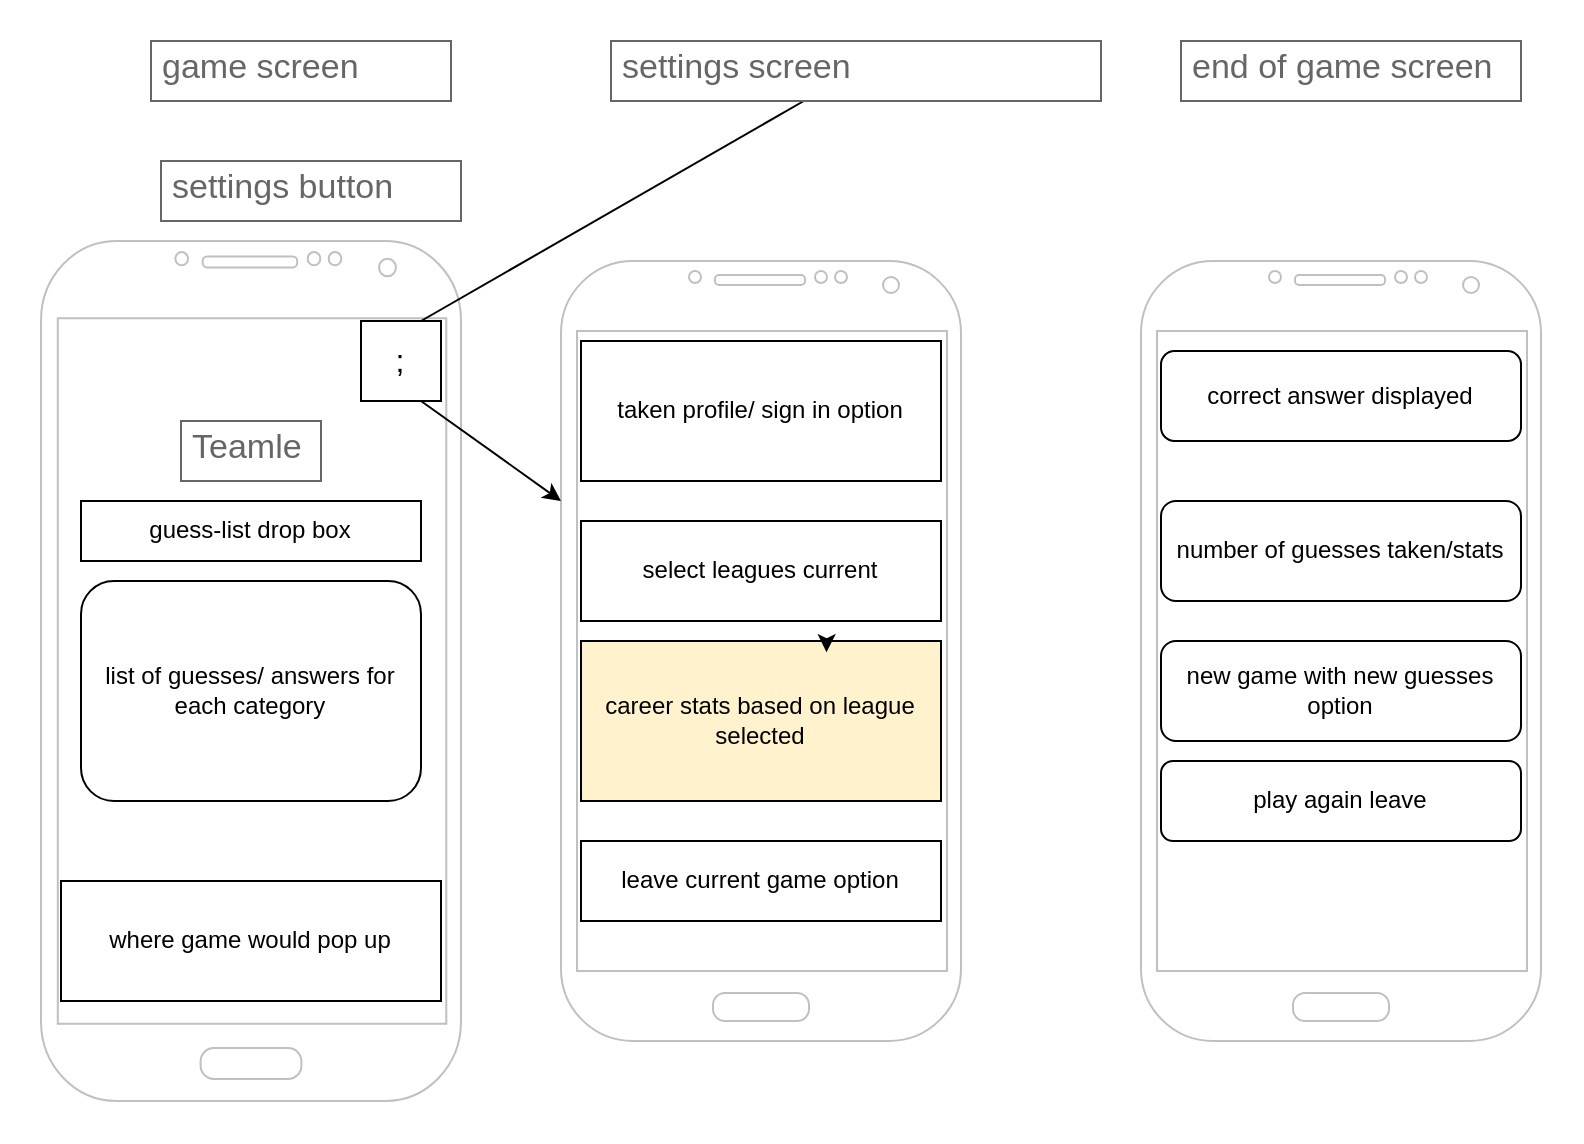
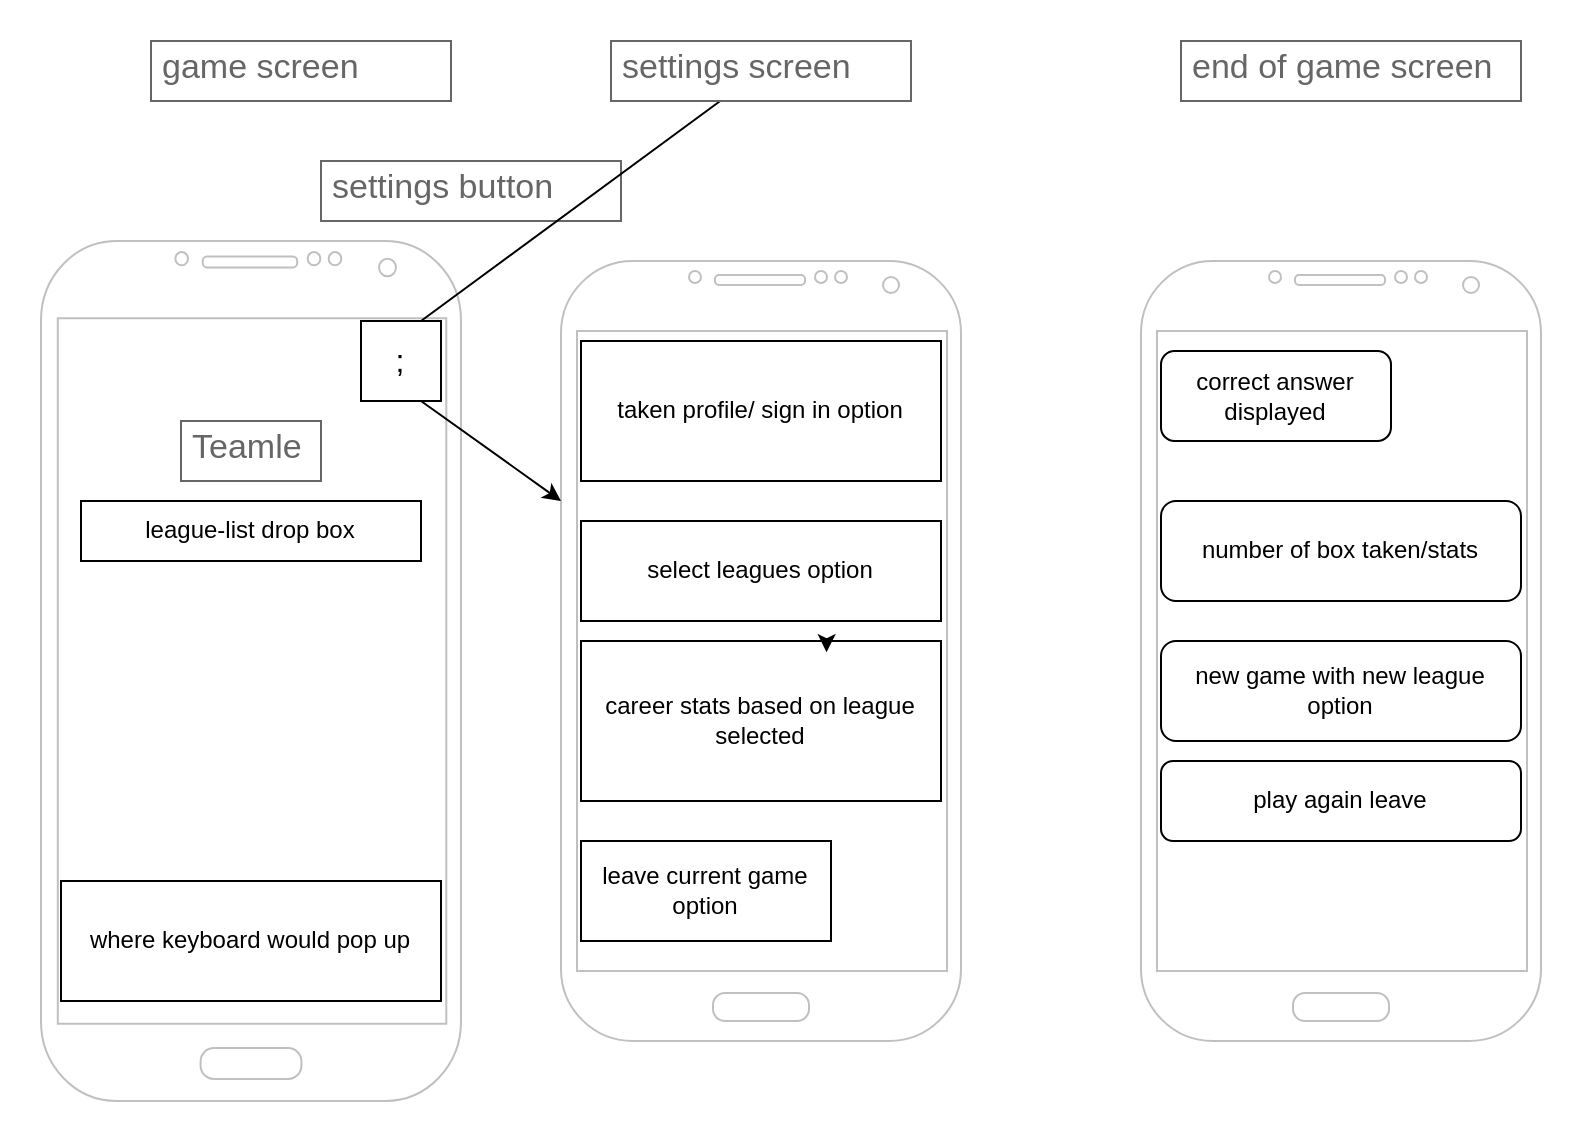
  <mxCell id="0" />
  <mxCell id="1" parent="0" />
  <mxCell id="2" value="" style="verticalLabelPosition=bottom;verticalAlign=top;html=1;shadow=0;dashed=0;strokeWidth=1;shape=mxgraph.android.phone2;strokeColor=#c0c0c0;" vertex="1" parent="1"><mxGeometry x="20" y="120" width="210" height="430" as="geometry" /></mxCell>
  <mxCell id="3" value="game screen" style="strokeWidth=1;shadow=0;dashed=0;align=center;html=1;shape=mxgraph.mockup.text.textBox;fontColor=#666666;align=left;fontSize=17;spacingLeft=4;spacingTop=-3;whiteSpace=wrap;strokeColor=#666666;mainText=" vertex="1" parent="1"><mxGeometry x="75" y="20" width="150" height="30" as="geometry" /></mxCell>
  <mxCell id="4" value="Teamle" style="strokeWidth=1;shadow=0;dashed=0;align=center;html=1;shape=mxgraph.mockup.text.textBox;fontColor=#666666;align=left;fontSize=17;spacingLeft=4;spacingTop=-3;whiteSpace=wrap;strokeColor=#666666;mainText=" vertex="1" parent="1"><mxGeometry x="90" y="210" width="70" height="30" as="geometry" /></mxCell>
  <mxCell id="5" value="&lt;font size=&quot;3&quot;&gt;;&lt;br&gt;&lt;/font&gt;" style="whiteSpace=wrap;html=1;aspect=fixed;" vertex="1" parent="1"><mxGeometry x="180" y="160" width="40" height="40" as="geometry" /></mxCell>
- <mxCell id="6" value="settings button" style="strokeWidth=1;shadow=0;dashed=0;align=center;html=1;shape=mxgraph.mockup.text.textBox;fontColor=#666666;align=left;fontSize=17;spacingLeft=4;spacingTop=-3;whiteSpace=wrap;strokeColor=#666666;mainText=" vertex="1" parent="1"><mxGeometry x="80" y="80" width="150" height="30" as="geometry" /></mxCell>
+ <mxCell id="6" value="settings button" style="strokeWidth=1;shadow=0;dashed=0;align=center;html=1;shape=mxgraph.mockup.text.textBox;fontColor=#666666;align=left;fontSize=17;spacingLeft=4;spacingTop=-3;whiteSpace=wrap;strokeColor=#666666;mainText=" vertex="1" parent="1"><mxGeometry x="160" y="80" width="150" height="30" as="geometry" /></mxCell>
  <mxCell id="7" value="" style="endArrow=none;html=1;rounded=0;" edge="1" parent="1" target="12"><mxGeometry width="50" height="50" relative="1" as="geometry"><mxPoint x="210" y="160" as="sourcePoint" /><mxPoint x="260" y="110" as="targetPoint" /></mxGeometry></mxCell>
- <mxCell id="8" value="guess-list drop box" style="rounded=0;whiteSpace=wrap;html=1;" vertex="1" parent="1"><mxGeometry x="40" y="250" width="170" height="30" as="geometry" /></mxCell>
- <mxCell id="9" value="list of guesses/ answers for each category" style="rounded=1;whiteSpace=wrap;html=1;" vertex="1" parent="1"><mxGeometry x="40" y="290" width="170" height="110" as="geometry" /></mxCell>
- <mxCell id="10" value="where game would pop up" style="rounded=0;whiteSpace=wrap;html=1;" vertex="1" parent="1"><mxGeometry x="30" y="440" width="190" height="60" as="geometry" /></mxCell>
+ <mxCell id="8" value="league-list drop box" style="rounded=0;whiteSpace=wrap;html=1;" vertex="1" parent="1"><mxGeometry x="40" y="250" width="170" height="30" as="geometry" /></mxCell>
+ <mxCell id="10" value="where keyboard would pop up" style="rounded=0;whiteSpace=wrap;html=1;" vertex="1" parent="1"><mxGeometry x="30" y="440" width="190" height="60" as="geometry" /></mxCell>
  <mxCell id="11" value="" style="verticalLabelPosition=bottom;verticalAlign=top;html=1;shadow=0;dashed=0;strokeWidth=1;shape=mxgraph.android.phone2;strokeColor=#c0c0c0;" vertex="1" parent="1"><mxGeometry x="280" y="130" width="200" height="390" as="geometry" /></mxCell>
- <mxCell id="12" value="settings screen" style="strokeWidth=1;shadow=0;dashed=0;align=center;html=1;shape=mxgraph.mockup.text.textBox;fontColor=#666666;align=left;fontSize=17;spacingLeft=4;spacingTop=-3;whiteSpace=wrap;strokeColor=#666666;mainText=" vertex="1" parent="1"><mxGeometry x="305" y="20" width="245" height="30" as="geometry" /></mxCell>
+ <mxCell id="12" value="settings screen" style="strokeWidth=1;shadow=0;dashed=0;align=center;html=1;shape=mxgraph.mockup.text.textBox;fontColor=#666666;align=left;fontSize=17;spacingLeft=4;spacingTop=-3;whiteSpace=wrap;strokeColor=#666666;mainText=" vertex="1" parent="1"><mxGeometry x="305" y="20" width="150" height="30" as="geometry" /></mxCell>
  <mxCell id="13" value="" style="endArrow=classic;html=1;rounded=0;exitX=0.75;exitY=1;exitDx=0;exitDy=0;" edge="1" parent="1" source="5"><mxGeometry width="50" height="50" relative="1" as="geometry"><mxPoint x="370" y="210" as="sourcePoint" /><mxPoint x="280" y="250" as="targetPoint" /></mxGeometry></mxCell>
  <mxCell id="14" value="taken profile/ sign in option" style="rounded=0;whiteSpace=wrap;html=1;" vertex="1" parent="1"><mxGeometry x="290" y="170" width="180" height="70" as="geometry" /></mxCell>
- <mxCell id="15" value="select leagues current" style="rounded=0;whiteSpace=wrap;html=1;" vertex="1" parent="1"><mxGeometry x="290" y="260" width="180" height="50" as="geometry" /></mxCell>
- <mxCell id="16" value="career stats based on league selected" style="rounded=0;whiteSpace=wrap;html=1;fillColor=#fff2cc;" vertex="1" parent="1"><mxGeometry x="290" y="320" width="180" height="80" as="geometry" /></mxCell>
- <mxCell id="17" value="leave current game option" style="rounded=0;whiteSpace=wrap;html=1;" vertex="1" parent="1"><mxGeometry x="290" y="420" width="180" height="40" as="geometry" /></mxCell>
+ <mxCell id="15" value="select leagues option" style="rounded=0;whiteSpace=wrap;html=1;" vertex="1" parent="1"><mxGeometry x="290" y="260" width="180" height="50" as="geometry" /></mxCell>
+ <mxCell id="16" value="career stats based on league selected" style="rounded=0;whiteSpace=wrap;html=1;" vertex="1" parent="1"><mxGeometry x="290" y="320" width="180" height="80" as="geometry" /></mxCell>
+ <mxCell id="17" value="leave current game option" style="rounded=0;whiteSpace=wrap;html=1;" vertex="1" parent="1"><mxGeometry x="290" y="420" width="125" height="50" as="geometry" /></mxCell>
  <mxCell id="18" value="" style="verticalLabelPosition=bottom;verticalAlign=top;html=1;shadow=0;dashed=0;strokeWidth=1;shape=mxgraph.android.phone2;strokeColor=#c0c0c0;" vertex="1" parent="1"><mxGeometry x="570" y="130" width="200" height="390" as="geometry" /></mxCell>
  <mxCell id="19" value="end of game screen" style="strokeWidth=1;shadow=0;dashed=0;align=center;html=1;shape=mxgraph.mockup.text.textBox;fontColor=#666666;align=left;fontSize=17;spacingLeft=4;spacingTop=-3;whiteSpace=wrap;strokeColor=#666666;mainText=" vertex="1" parent="1"><mxGeometry x="590" y="20" width="170" height="30" as="geometry" /></mxCell>
- <mxCell id="20" value="correct answer displayed" style="rounded=1;whiteSpace=wrap;html=1;" vertex="1" parent="1"><mxGeometry x="580" y="175" width="180" height="45" as="geometry" /></mxCell>
+ <mxCell id="20" value="correct answer displayed" style="rounded=1;whiteSpace=wrap;html=1;" vertex="1" parent="1"><mxGeometry x="580" y="175" width="115" height="45" as="geometry" /></mxCell>
  <mxCell id="21" style="edgeStyle=orthogonalEdgeStyle;rounded=0;orthogonalLoop=1;jettySize=auto;html=1;exitX=0.5;exitY=0;exitDx=0;exitDy=0;entryX=0.682;entryY=0.07;entryDx=0;entryDy=0;entryPerimeter=0;" edge="1" parent="1" source="16" target="16"><mxGeometry relative="1" as="geometry" /></mxCell>
- <mxCell id="22" value="number of guesses taken/stats" style="rounded=1;whiteSpace=wrap;html=1;" vertex="1" parent="1"><mxGeometry x="580" y="250" width="180" height="50" as="geometry" /></mxCell>
- <mxCell id="23" value="new game with new guesses option" style="rounded=1;whiteSpace=wrap;html=1;" vertex="1" parent="1"><mxGeometry x="580" y="320" width="180" height="50" as="geometry" /></mxCell>
+ <mxCell id="22" value="number of box taken/stats" style="rounded=1;whiteSpace=wrap;html=1;" vertex="1" parent="1"><mxGeometry x="580" y="250" width="180" height="50" as="geometry" /></mxCell>
+ <mxCell id="23" value="new game with new league option" style="rounded=1;whiteSpace=wrap;html=1;" vertex="1" parent="1"><mxGeometry x="580" y="320" width="180" height="50" as="geometry" /></mxCell>
  <mxCell id="24" value="play again leave" style="rounded=1;whiteSpace=wrap;html=1;" vertex="1" parent="1"><mxGeometry x="580" y="380" width="180" height="40" as="geometry" /></mxCell>
